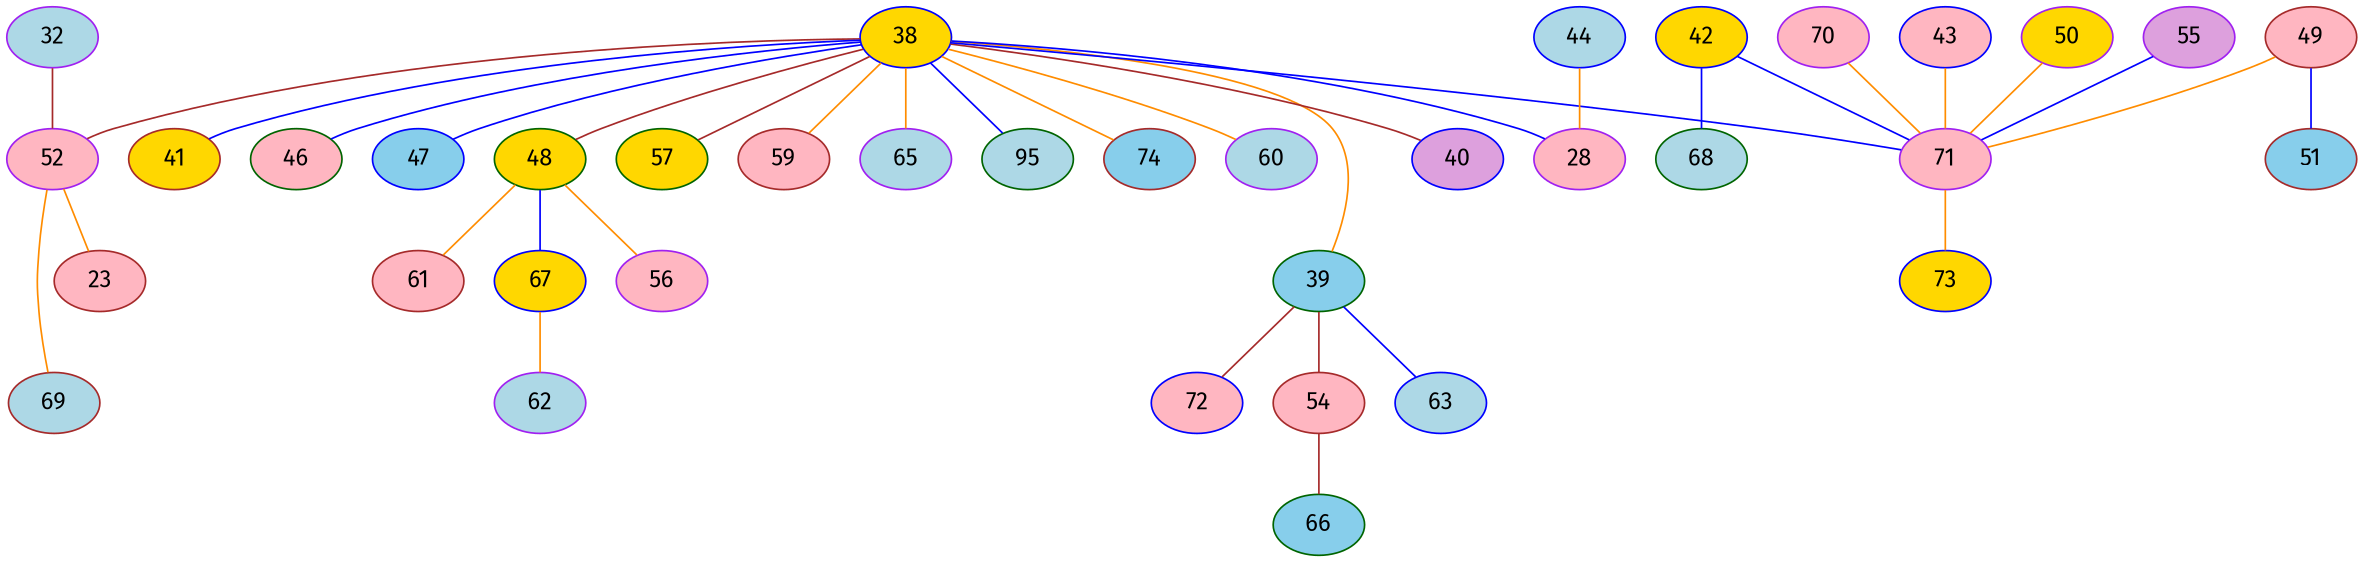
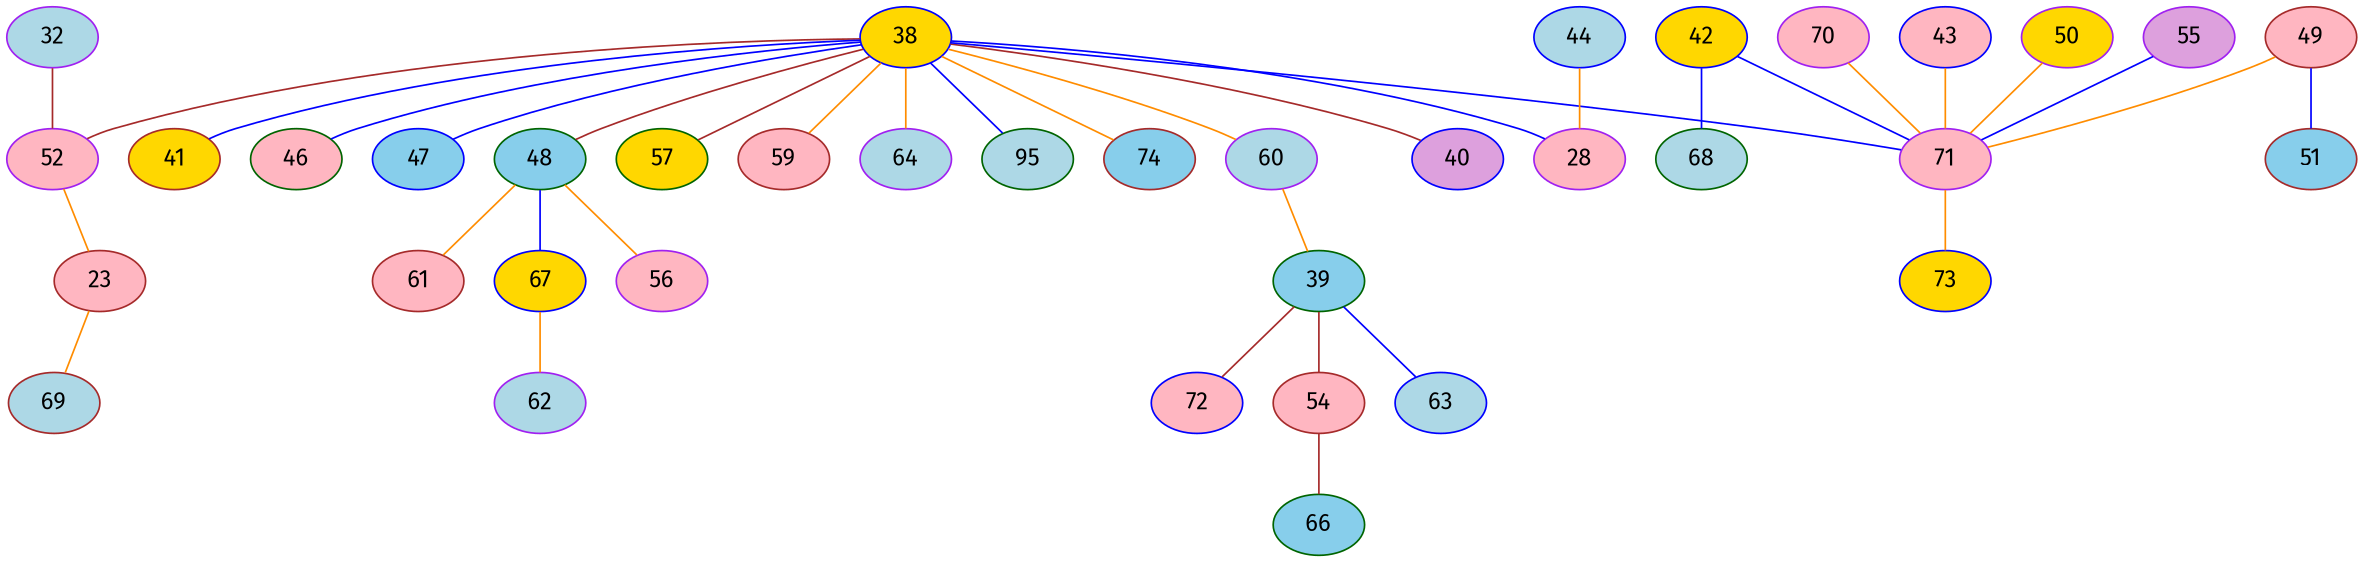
  graph {
    fontname="Fira Sans"
    node [color=purple fillcolor=lightpink fontname="Fira Sans" style=filled]
    edge [color=darkorange fontname="Fira Sans"]
    52 [super="+25"]
    n2 [color=brown label=23]
    69 [color=brown fillcolor=lightblue]
    n4 [fillcolor=lightblue label=32]
    38 [color=blue fillcolor=gold super="+30+22+29+35"]
    39 [color=darkgreen fillcolor=skyblue]
    40 [color=blue fillcolor=plum]
    41 [color=brown fillcolor=gold]
    46 [color=darkgreen]
    47 [color=blue fillcolor=skyblue]
-   48 [color=darkgreen fillcolor=gold super="+45+36"]
+   48 [color=darkgreen fillcolor=skyblue super="+45+36"]
    57 [color=darkgreen fillcolor=gold]
    n13 [label=28 super="+6"]
    59 [color=brown]
    60 [fillcolor=lightblue]
-   64 [fillcolor=lightblue label=65]
+   64 [fillcolor=lightblue]
    n17 [color=darkgreen fillcolor=lightblue label=95]
    71 [super="+8+10+13+33"]
    74 [color=brown fillcolor=skyblue]
    54 [color=brown]
    63 [color=blue fillcolor=lightblue]
    72 [color=blue]
    56
    61 [color=brown]
    67 [color=blue fillcolor=gold]
    73 [color=blue fillcolor=gold]
    66 [color=darkgreen fillcolor=skyblue]
    42 [color=blue fillcolor=gold]
    68 [color=darkgreen fillcolor=lightblue]
    43 [color=blue]
    44 [color=blue fillcolor=lightblue]
    62 [fillcolor=lightblue]
    49 [color=brown]
    51 [color=brown fillcolor=skyblue]
    50 [fillcolor=gold super="+20+31"]
    55 [fillcolor=plum]
    70
    52 -- n2
-   52 -- 69
+   n2 -- 69
    n4 -- 52 [color=brown]
    38 -- 52 [color=brown]
-   38 -- 39
+   60 -- 39
    38 -- 40 [color=brown]
    38 -- 41 [color=blue]
    38 -- 46 [color=blue]
    38 -- 47 [color=blue]
    38 -- 48 [color=brown]
    38 -- 57 [color=brown]
    38 -- n13 [color=blue]
    38 -- 59
    38 -- 60
    38 -- 64
    38 -- n17 [color=blue]
    38 -- 71 [color=blue]
    38 -- 74
    39 -- 54 [color=brown]
    39 -- 63 [color=blue]
    39 -- 72 [color=brown]
    48 -- 56
    48 -- 61
    48 -- 67 [color=blue]
    71 -- 73
    54 -- 66 [color=brown]
    67 -- 62
    42 -- 71 [color=blue]
    42 -- 68 [color=blue]
    43 -- 71
    44 -- n13
    49 -- 71
    49 -- 51 [color=blue]
    50 -- 71
    55 -- 71 [color=blue]
    70 -- 71
  }
